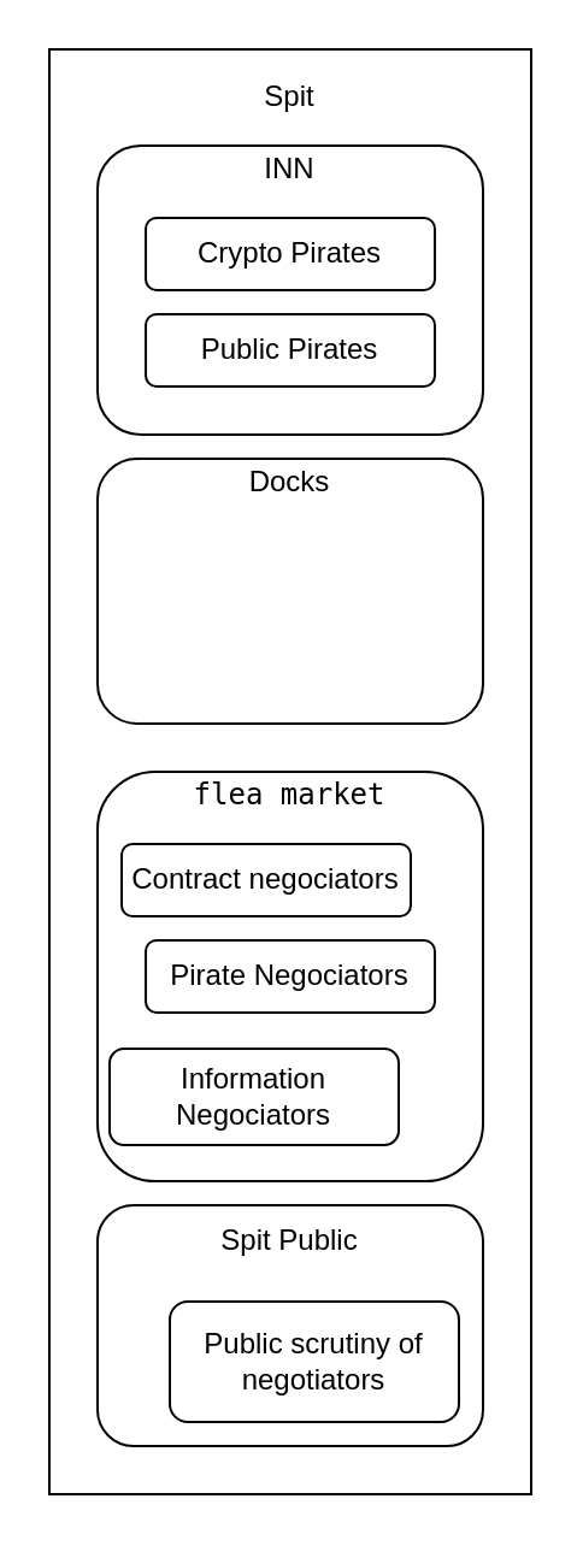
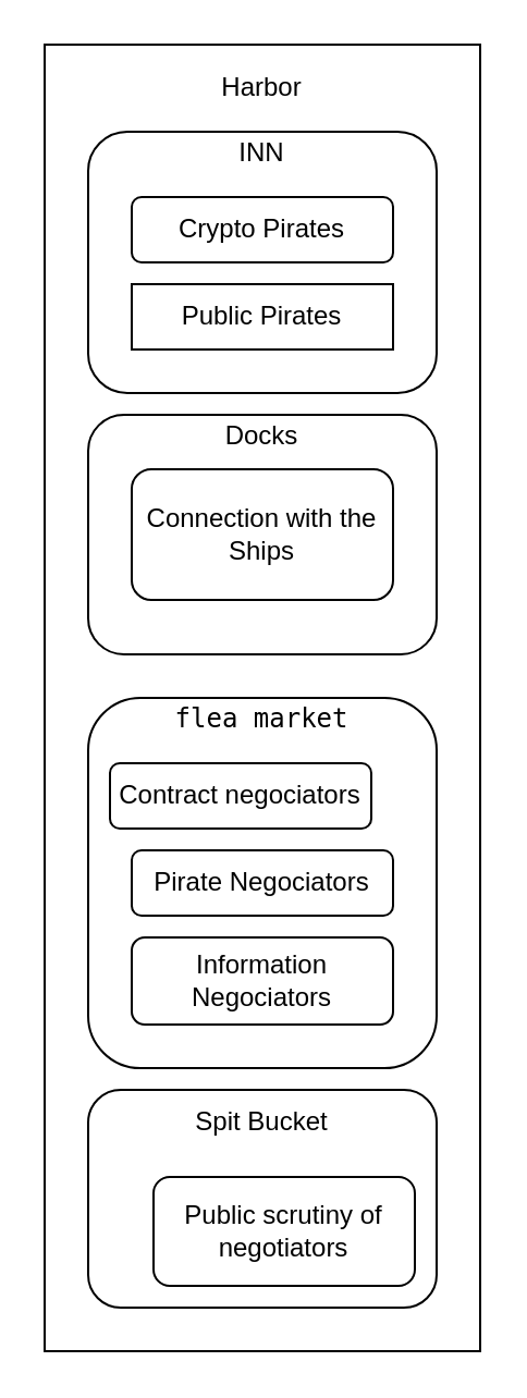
  <mxCell id="0" />
  <mxCell id="1" parent="0" />
  <mxCell id="2" value="" style="rounded=0;whiteSpace=wrap;html=1;" vertex="1" parent="1"><mxGeometry x="20" y="20" width="200" height="600" as="geometry" /></mxCell>
- <mxCell id="3" value="Spit" style="text;html=1;strokeColor=none;fillColor=none;align=center;verticalAlign=middle;whiteSpace=wrap;rounded=0;" vertex="1" parent="1"><mxGeometry x="100" y="30" width="40" height="20" as="geometry" /></mxCell>
+ <mxCell id="3" value="Harbor" style="text;html=1;strokeColor=none;fillColor=none;align=center;verticalAlign=middle;whiteSpace=wrap;rounded=0;" vertex="1" parent="1"><mxGeometry x="100" y="30" width="40" height="20" as="geometry" /></mxCell>
  <mxCell id="4" value="" style="rounded=1;whiteSpace=wrap;html=1;" vertex="1" parent="1"><mxGeometry x="40" y="60" width="160" height="120" as="geometry" /></mxCell>
  <mxCell id="5" value="" style="rounded=1;whiteSpace=wrap;html=1;" vertex="1" parent="1"><mxGeometry x="40" y="190" width="160" height="110" as="geometry" /></mxCell>
  <mxCell id="6" value="" style="rounded=1;whiteSpace=wrap;html=1;" vertex="1" parent="1"><mxGeometry x="40" y="320" width="160" height="170" as="geometry" /></mxCell>
  <mxCell id="7" value="INN" style="text;html=1;strokeColor=none;fillColor=none;align=center;verticalAlign=middle;whiteSpace=wrap;rounded=0;" vertex="1" parent="1"><mxGeometry x="100" y="60" width="40" height="20" as="geometry" /></mxCell>
  <mxCell id="8" value="Docks" style="text;html=1;strokeColor=none;fillColor=none;align=center;verticalAlign=middle;whiteSpace=wrap;rounded=0;" vertex="1" parent="1"><mxGeometry x="100" y="190" width="40" height="20" as="geometry" /></mxCell>
  <mxCell id="9" value="&lt;div class=&quot;tw-ta-container hide-focus-ring tw-nfl&quot; id=&quot;tw-target-text-container&quot; tabindex=&quot;0&quot;&gt;&lt;pre class=&quot;tw-data-text tw-text-large XcVN5d tw-ta&quot; id=&quot;tw-target-text&quot; style=&quot;text-align: left&quot; dir=&quot;ltr&quot;&gt;&lt;span lang=&quot;en&quot;&gt;flea market&lt;/span&gt;&lt;/pre&gt;&lt;/div&gt;" style="text;html=1;strokeColor=none;fillColor=none;align=center;verticalAlign=middle;whiteSpace=wrap;rounded=0;" vertex="1" parent="1"><mxGeometry x="100" y="320" width="40" height="20" as="geometry" /></mxCell>
  <mxCell id="10" value="" style="rounded=1;whiteSpace=wrap;html=1;" vertex="1" parent="1"><mxGeometry x="40" y="500" width="160" height="100" as="geometry" /></mxCell>
- <mxCell id="11" value="Spit Public" style="text;html=1;strokeColor=none;fillColor=none;align=center;verticalAlign=middle;whiteSpace=wrap;rounded=0;" vertex="1" parent="1"><mxGeometry x="85" y="505" width="70" height="20" as="geometry" /></mxCell>
+ <mxCell id="11" value="Spit Bucket" style="text;html=1;strokeColor=none;fillColor=none;align=center;verticalAlign=middle;whiteSpace=wrap;rounded=0;" vertex="1" parent="1"><mxGeometry x="85" y="505" width="70" height="20" as="geometry" /></mxCell>
  <mxCell id="12" value="Crypto Pirates" style="rounded=1;whiteSpace=wrap;html=1;" vertex="1" parent="1"><mxGeometry x="60" y="90" width="120" height="30" as="geometry" /></mxCell>
- <mxCell id="13" value="Public Pirates" style="rounded=1;whiteSpace=wrap;html=1;" vertex="1" parent="1"><mxGeometry x="60" y="130" width="120" height="30" as="geometry" /></mxCell>
+ <mxCell id="13" value="Public Pirates" style="whiteSpace=wrap;html=1;rounded=0;" vertex="1" parent="1"><mxGeometry x="60" y="130" width="120" height="30" as="geometry" /></mxCell>
+ <mxCell id="14" value="Connection with the Ships" style="rounded=1;whiteSpace=wrap;html=1;" vertex="1" parent="1"><mxGeometry x="60" y="215" width="120" height="60" as="geometry" /></mxCell>
  <mxCell id="15" value="Contract negociators" style="rounded=1;whiteSpace=wrap;html=1;" vertex="1" parent="1"><mxGeometry x="50" y="350" width="120" height="30" as="geometry" /></mxCell>
- <mxCell id="16" value="Information Negociators" style="rounded=1;whiteSpace=wrap;html=1;" vertex="1" parent="1"><mxGeometry x="45" y="435" width="120" height="40" as="geometry" /></mxCell>
+ <mxCell id="16" value="Information Negociators" style="rounded=1;whiteSpace=wrap;html=1;" vertex="1" parent="1"><mxGeometry x="60" y="430" width="120" height="40" as="geometry" /></mxCell>
  <mxCell id="17" value="Pirate Negociators" style="rounded=1;whiteSpace=wrap;html=1;" vertex="1" parent="1"><mxGeometry x="60" y="390" width="120" height="30" as="geometry" /></mxCell>
  <mxCell id="18" value="Public scrutiny of negotiators " style="rounded=1;whiteSpace=wrap;html=1;" vertex="1" parent="1"><mxGeometry x="70" y="540" width="120" height="50" as="geometry" /></mxCell>
